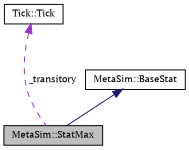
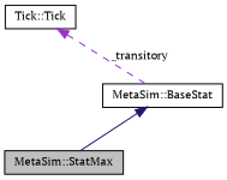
  digraph {
    fontname="PT Serif"
    node [color=black fillcolor=white fontname="PT Serif" fontsize=10 shape=record style=filled]
    edge [dir=back fontname="PT Serif" fontsize=10 labelfontname=Helvetica labelfontsize=10]
    n1 [fillcolor=grey75 fontcolor=black height=0.2 label="MetaSim::StatMax" width=0.4]
    n2 [height=0.2 label="MetaSim::BaseStat" width=0.4]
    n3 [height=0.2 label="Tick::Tick" width=0.4]
    n2 -> n1 [color=midnightblue style=solid]
-   n3 -> n1 [color=darkorchid3 label=" _transitory" style=dashed]
+   n3 -> n2 [color=darkorchid3 label=" _transitory" style=dashed]
  }
